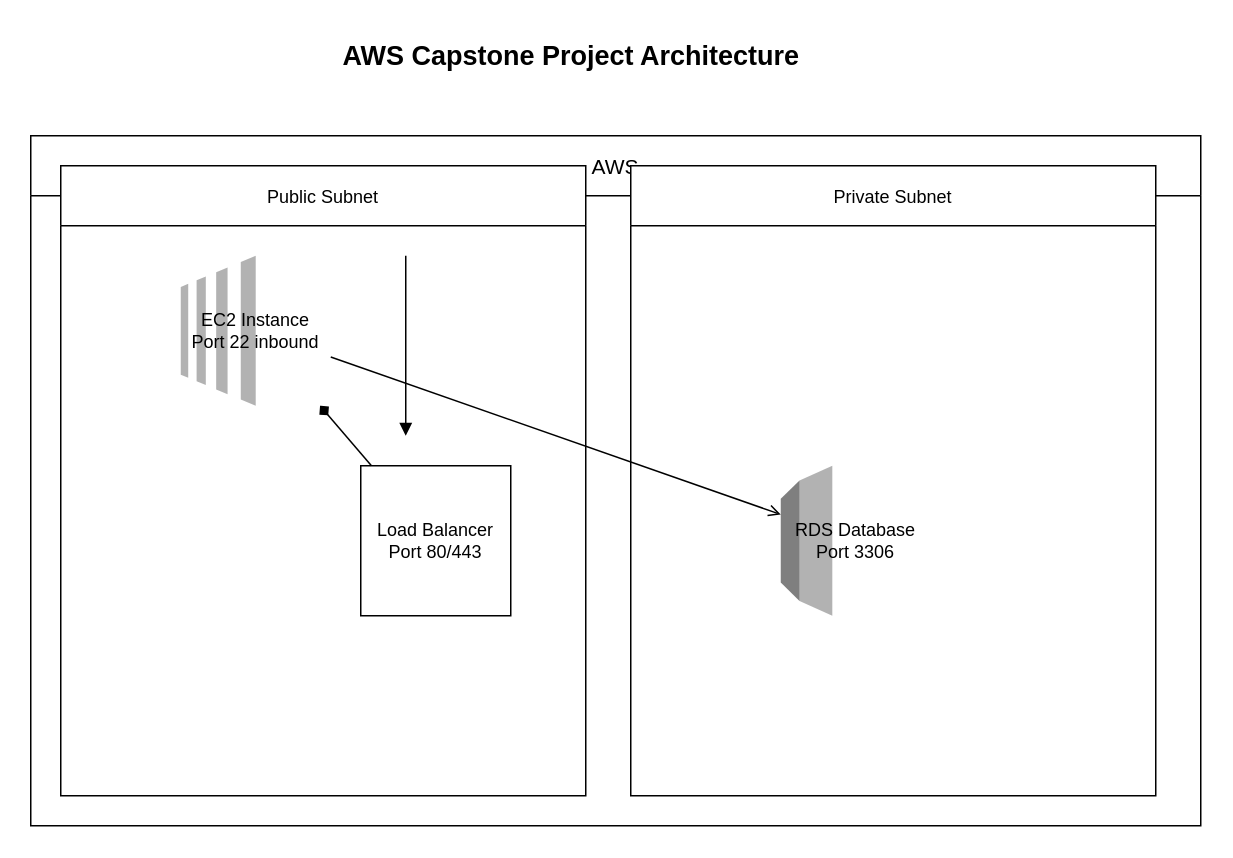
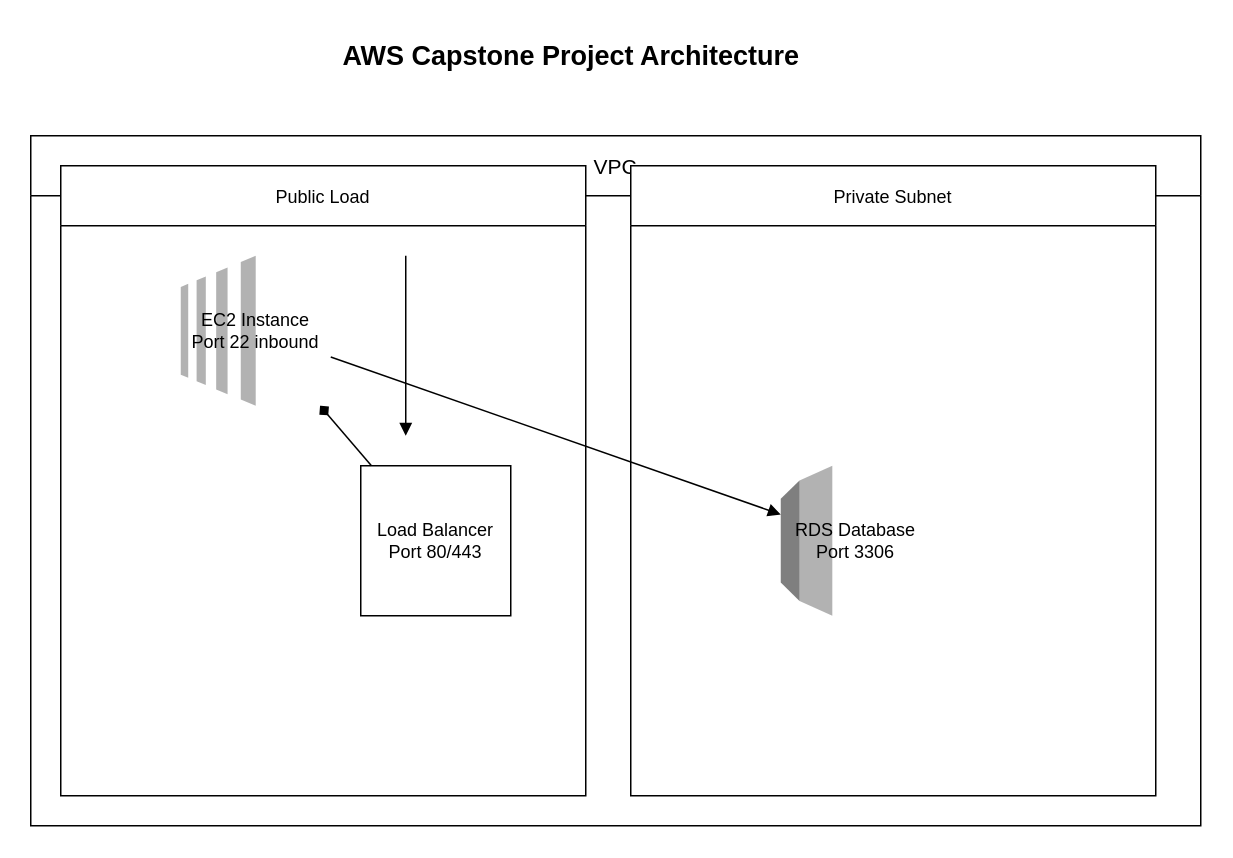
  <mxCell id="0" />
  <mxCell id="1" parent="0" />
  <mxCell id="2" value="AWS Capstone Project Architecture" style="text;html=1;strokeColor=none;fillColor=none;align=center;fontSize=18;fontStyle=1;" vertex="1" parent="1"><mxGeometry x="230" y="20" width="300" height="30" as="geometry" /></mxCell>
- <mxCell id="3" value="AWS" style="shape=swimlane;childLayout=stackLayout;horizontal=1;fontSize=14;" vertex="1" parent="1"><mxGeometry x="20" y="90" width="780" height="460" as="geometry" /></mxCell>
- <mxCell id="4" value="Public Subnet" style="shape=swimlane;childLayout=stackLayout;horizontal=1;fontSize=12;" vertex="1" parent="3"><mxGeometry x="20" y="20" width="350" height="420" as="geometry" /></mxCell>
+ <mxCell id="3" value="VPC" style="shape=swimlane;childLayout=stackLayout;horizontal=1;fontSize=14;" vertex="1" parent="1"><mxGeometry x="20" y="90" width="780" height="460" as="geometry" /></mxCell>
+ <mxCell id="4" value="Public Load" style="shape=swimlane;childLayout=stackLayout;horizontal=1;fontSize=12;" vertex="1" parent="3"><mxGeometry x="20" y="20" width="350" height="420" as="geometry" /></mxCell>
  <mxCell id="5" value="Private Subnet" style="shape=swimlane;childLayout=stackLayout;horizontal=1;fontSize=12;" vertex="1" parent="3"><mxGeometry x="400" y="20" width="350" height="420" as="geometry" /></mxCell>
  <mxCell id="6" value="EC2 Instance&#10;Port 22 inbound" style="shape=mxgraph.aws3.ec2;whiteSpace=wrap;html=1;" vertex="1" parent="4"><mxGeometry x="80" y="60" width="100" height="100" as="geometry" /></mxCell>
  <mxCell id="7" value="Load Balancer&#10;Port 80/443" style="shape=mxgraph.aws3.elasticLoadBalancer;whiteSpace=wrap;html=1;" vertex="1" parent="4"><mxGeometry x="200" y="200" width="100" height="100" as="geometry" /></mxCell>
  <mxCell id="8" value="RDS Database&#10;Port 3306" style="shape=mxgraph.aws3.rds;whiteSpace=wrap;html=1;" vertex="1" parent="5"><mxGeometry x="100" y="200" width="100" height="100" as="geometry" /></mxCell>
  <mxCell id="9" style="endArrow=diamond;html=1;" edge="1" parent="3" source="7" target="6"><mxGeometry relative="1" as="geometry" /></mxCell>
- <mxCell id="10" style="endArrow=open;html=1;" edge="1" parent="3" source="6" target="8"><mxGeometry relative="1" as="geometry" /></mxCell>
+ <mxCell id="10" style="endArrow=block;html=1;" edge="1" parent="3" source="6" target="8"><mxGeometry relative="1" as="geometry" /></mxCell>
  <mxCell id="11" style="endArrow=block;html=1;" edge="1" parent="3"><mxGeometry relative="1" as="geometry"><mxPoint x="250" y="80" as="sourcePoint" /><mxPoint x="250" y="200" as="targetPoint" /></mxGeometry></mxCell>
